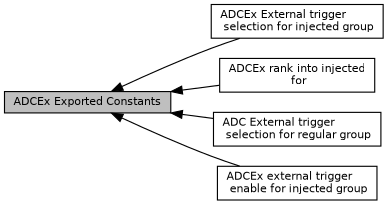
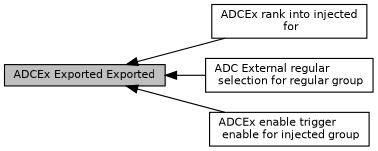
  digraph {
    rankdir=LR
    node [color=black fillcolor=white fontname=Helvetica fontsize=10 shape=box style=filled]
    edge [dir=back fontname=Helvetica fontsize=10 labelfontname=Helvetica labelfontsize=10 shape=plaintext style=solid]
-   n1 [height=0.2 label="ADCEx External trigger\l selection for injected group" width=0.4]
-   n2 [fillcolor=grey75 fontcolor=black height=0.2 label="ADCEx Exported Constants" width=0.4]
+   n2 [fillcolor=grey75 fontcolor=black height=0.2 label="ADCEx Exported Exported" width=0.4]
    n3 [height=0.2 label="ADCEx rank into injected\l for" width=0.4]
-   n4 [height=0.2 label="ADC External trigger\l selection for regular group" width=0.4]
-   n5 [height=0.2 label="ADCEx external trigger\l enable for injected group" width=0.4]
-   n2 -> n1
+   n4 [height=0.2 label="ADC External regular\l selection for regular group" width=0.4]
+   n5 [height=0.2 label="ADCEx enable trigger\l enable for injected group" width=0.4]
    n2 -> n3
    n2 -> n4
    n2 -> n5
  }
